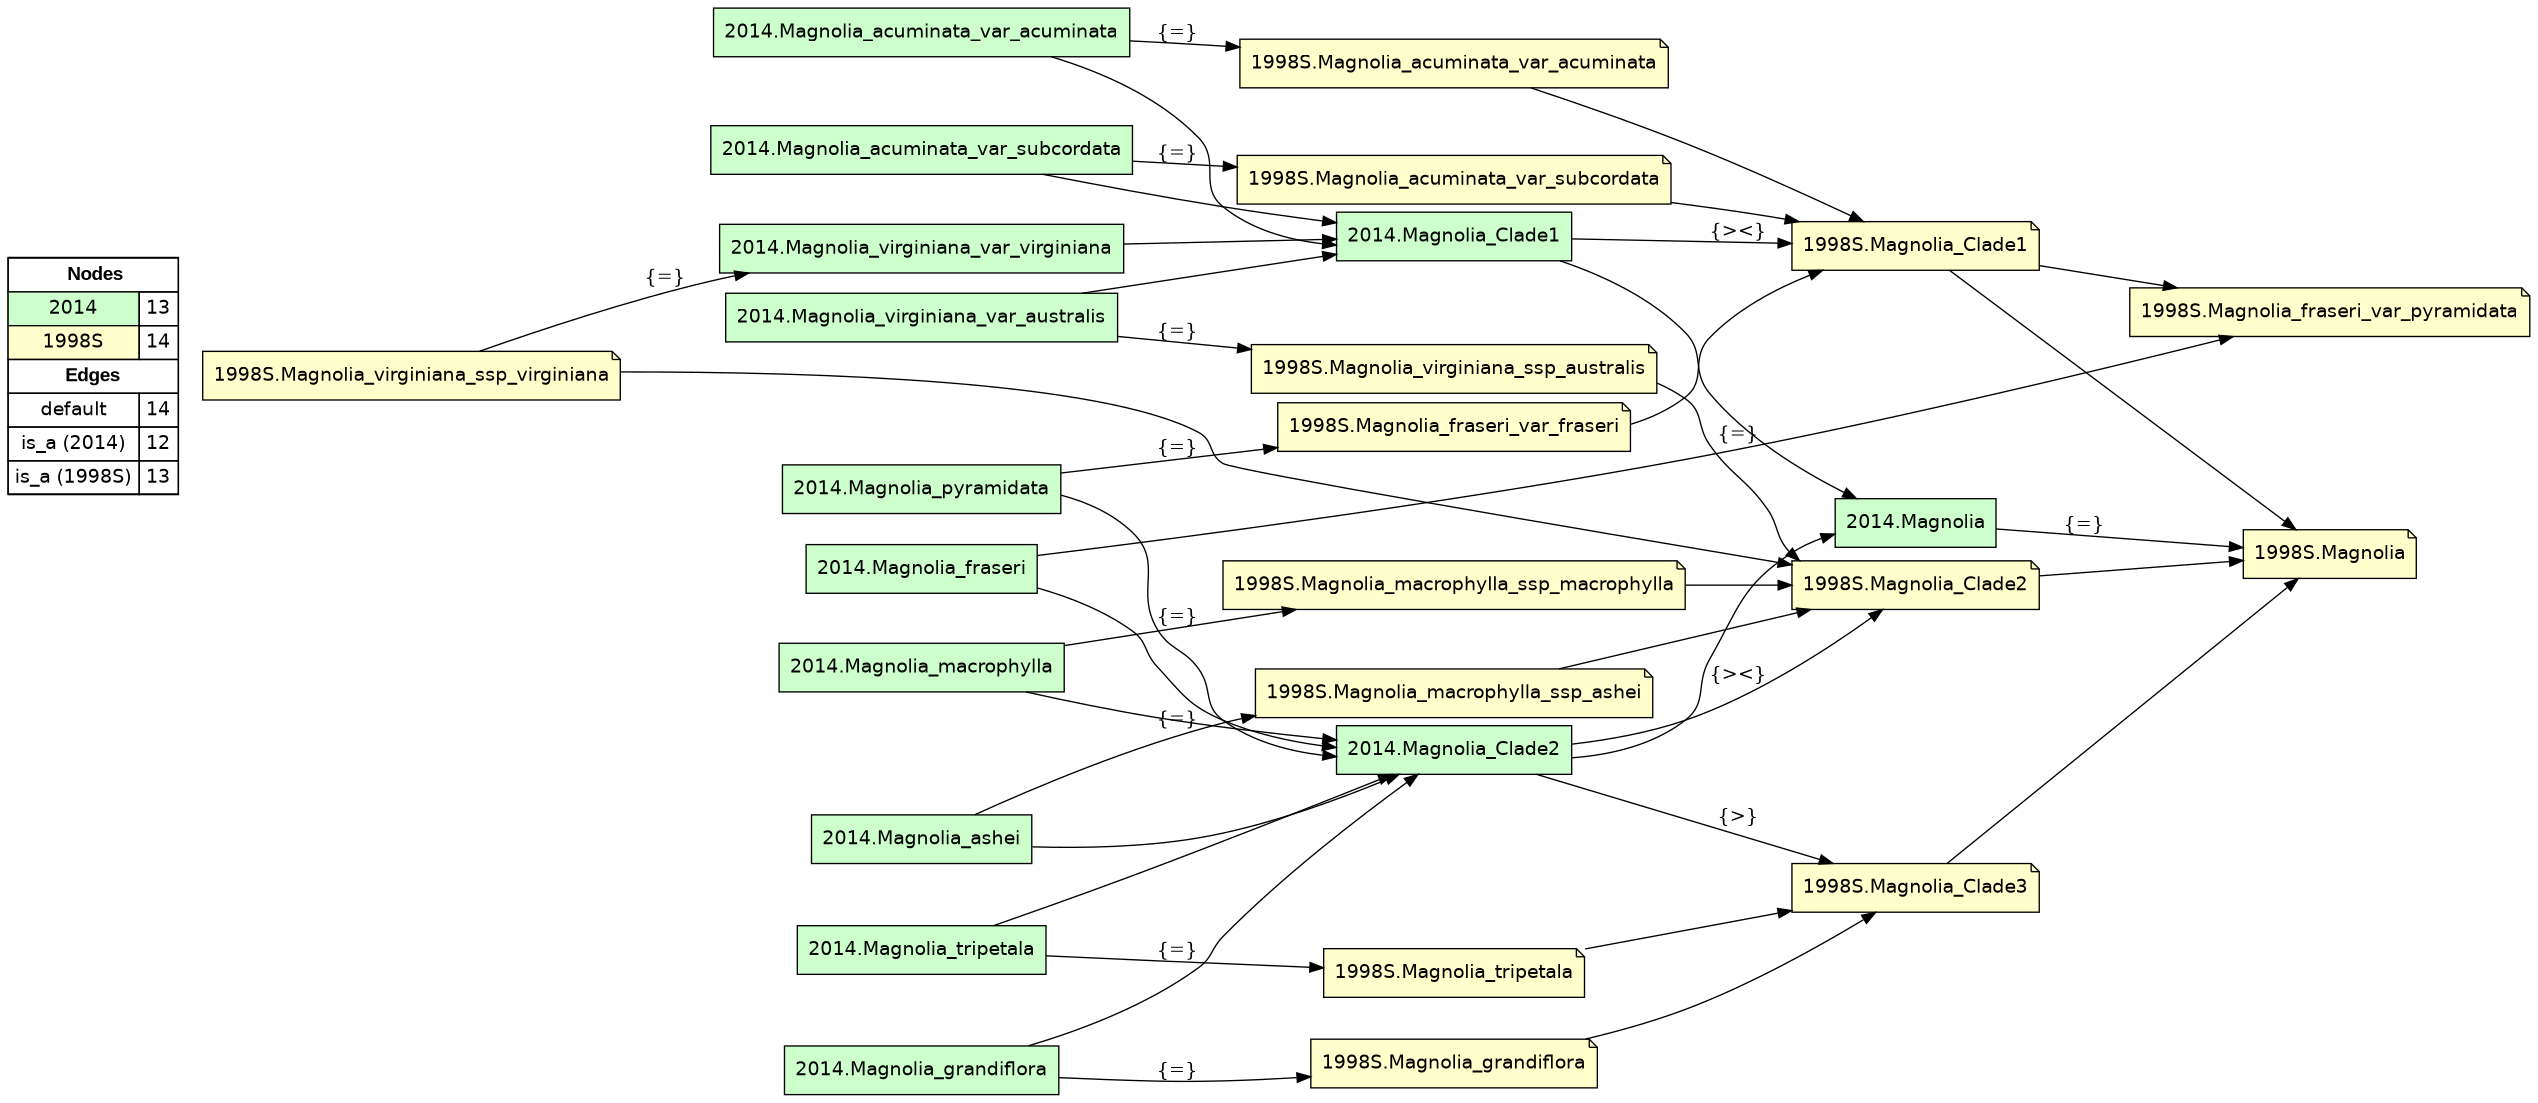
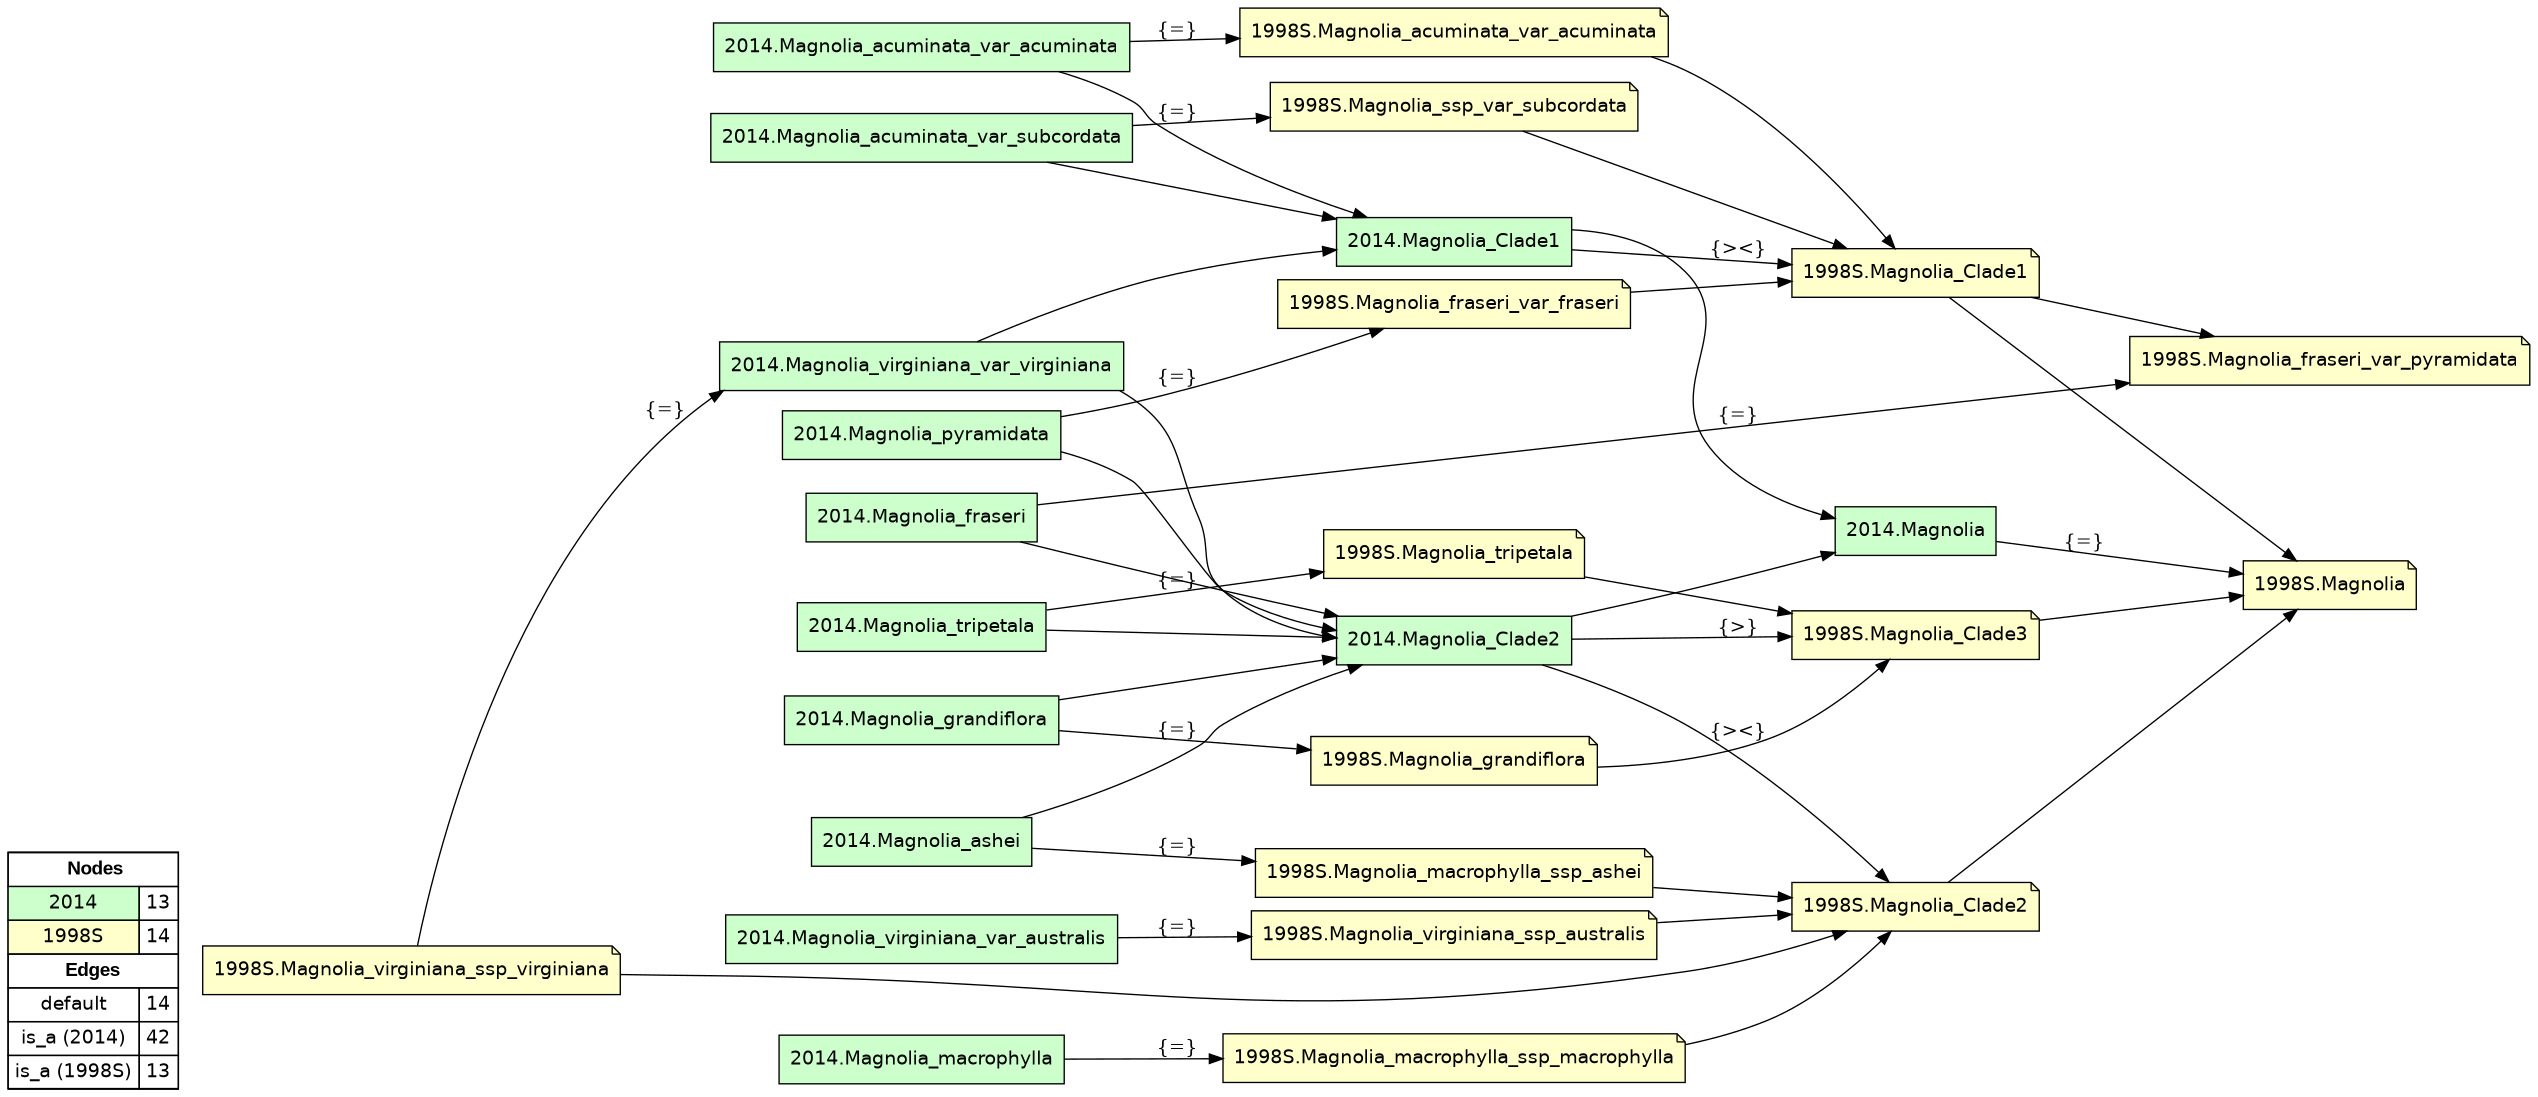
  digraph {
    rankdir=LR
    node [fillcolor="#FFFFCC" fontname=helvetica shape=box style=filled]
    edge [color="#000000" constraint=true dir=forward penwidth=1 style=solid]
-   n1 [fillcolor=white label=<   <TABLE BORDER="0" CELLBORDER="1" CELLSPACING="0" CELLPADDING="4">  <TR> <TD COLSPAN="2"><font face="Arial Black"> Nodes</font></TD> </TR>  <TR>   <TD bgcolor="#CCFFCC" fontname="helvetica">2014</TD>   <TD>13</TD>   </TR>  <TR>   <TD bgcolor="#FFFFCC" fontname="helvetica">1998S</TD>   <TD>14</TD>   </TR>  <TR> <TD COLSPAN="2"><font face = "Arial Black"> Edges </font></TD> </TR>  <TR>   <TD><font color ="#000000">default</font></TD><TD>14</TD> </TR> <TR>   <TD><font color ="#000000">is_a (2014)</font></TD><TD>12</TD> </TR> <TR>   <TD><font color ="#000000">is_a (1998S)</font></TD><TD>13</TD> </TR> </TABLE>   > margin=0]
+   n1 [fillcolor=white label=<   <TABLE BORDER="0" CELLBORDER="1" CELLSPACING="0" CELLPADDING="4">  <TR> <TD COLSPAN="2"><font face="Arial Black"> Nodes</font></TD> </TR>  <TR>   <TD bgcolor="#CCFFCC" fontname="helvetica">2014</TD>   <TD>13</TD>   </TR>  <TR>   <TD bgcolor="#FFFFCC" fontname="helvetica">1998S</TD>   <TD>14</TD>   </TR>  <TR> <TD COLSPAN="2"><font face = "Arial Black"> Edges </font></TD> </TR>  <TR>   <TD><font color ="#000000">default</font></TD><TD>14</TD> </TR> <TR>   <TD><font color ="#000000">is_a (2014)</font></TD><TD>42</TD> </TR> <TR>   <TD><font color ="#000000">is_a (1998S)</font></TD><TD>13</TD> </TR> </TABLE>   > margin=0]
    "2014.Magnolia_tripetala" [fillcolor="#CCFFCC"]
    "2014.Magnolia_Clade2" [fillcolor="#CCFFCC"]
    "1998S.Magnolia_tripetala" [shape=note]
    "2014.Magnolia" [fillcolor="#CCFFCC"]
    "1998S.Magnolia_Clade2" [shape=note]
    "1998S.Magnolia_Clade3" [shape=note]
    "2014.Magnolia_fraseri" [fillcolor="#CCFFCC"]
    "1998S.Magnolia_fraseri_var_pyramidata" [shape=note]
    "2014.Magnolia_acuminata_var_subcordata" [fillcolor="#CCFFCC"]
    "2014.Magnolia_Clade1" [fillcolor="#CCFFCC"]
-   "1998S.Magnolia_acuminata_var_subcordata" [shape=note]
+   "1998S.Magnolia_acuminata_var_subcordata" [shape=note label="1998S.Magnolia_ssp_var_subcordata"]
    "1998S.Magnolia_Clade1" [shape=note]
    "2014.Magnolia_ashei" [fillcolor="#CCFFCC"]
    "1998S.Magnolia_macrophylla_ssp_ashei" [shape=note]
    "2014.Magnolia_grandiflora" [fillcolor="#CCFFCC"]
    "1998S.Magnolia_grandiflora" [shape=note]
    "2014.Magnolia_virginiana_var_australis" [fillcolor="#CCFFCC"]
    "1998S.Magnolia_virginiana_ssp_australis" [shape=note]
    "1998S.Magnolia" [shape=note]
    "2014.Magnolia_acuminata_var_acuminata" [fillcolor="#CCFFCC"]
    "1998S.Magnolia_acuminata_var_acuminata" [shape=note]
    "2014.Magnolia_virginiana_var_virginiana" [fillcolor="#CCFFCC"]
    "1998S.Magnolia_virginiana_ssp_virginiana" [shape=note]
    "2014.Magnolia_macrophylla" [fillcolor="#CCFFCC"]
    "1998S.Magnolia_macrophylla_ssp_macrophylla" [shape=note]
    "2014.Magnolia_pyramidata" [fillcolor="#CCFFCC"]
    "1998S.Magnolia_fraseri_var_fraseri" [shape=note]
    subgraph sub_1 {
      rank=source
      n1
    }
    "2014.Magnolia_tripetala" -> "2014.Magnolia_Clade2"
    "2014.Magnolia_tripetala" -> "1998S.Magnolia_tripetala" [label="{=}"]
    "2014.Magnolia_Clade2" -> "2014.Magnolia"
    "2014.Magnolia_Clade2" -> "1998S.Magnolia_Clade2" [label="{><}"]
    "2014.Magnolia_Clade2" -> "1998S.Magnolia_Clade3" [label="{>}"]
    "1998S.Magnolia_tripetala" -> "1998S.Magnolia_Clade3"
    "2014.Magnolia" -> "1998S.Magnolia" [label="{=}"]
    "1998S.Magnolia_Clade2" -> "1998S.Magnolia"
    "1998S.Magnolia_Clade3" -> "1998S.Magnolia"
    "2014.Magnolia_fraseri" -> "2014.Magnolia_Clade2"
    "2014.Magnolia_fraseri" -> "1998S.Magnolia_fraseri_var_pyramidata" [label="{=}"]
    "2014.Magnolia_acuminata_var_subcordata" -> "2014.Magnolia_Clade1"
    "2014.Magnolia_acuminata_var_subcordata" -> "1998S.Magnolia_acuminata_var_subcordata" [label="{=}"]
    "2014.Magnolia_Clade1" -> "2014.Magnolia"
    "2014.Magnolia_Clade1" -> "1998S.Magnolia_Clade1" [label="{><}"]
    "1998S.Magnolia_acuminata_var_subcordata" -> "1998S.Magnolia_Clade1"
    "1998S.Magnolia_Clade1" -> "1998S.Magnolia_fraseri_var_pyramidata"
    "1998S.Magnolia_Clade1" -> "1998S.Magnolia"
    "2014.Magnolia_ashei" -> "2014.Magnolia_Clade2"
    "2014.Magnolia_ashei" -> "1998S.Magnolia_macrophylla_ssp_ashei" [label="{=}"]
    "1998S.Magnolia_macrophylla_ssp_ashei" -> "1998S.Magnolia_Clade2"
    "2014.Magnolia_grandiflora" -> "2014.Magnolia_Clade2"
    "2014.Magnolia_grandiflora" -> "1998S.Magnolia_grandiflora" [label="{=}"]
    "1998S.Magnolia_grandiflora" -> "1998S.Magnolia_Clade3"
-   "2014.Magnolia_virginiana_var_australis" -> "2014.Magnolia_Clade1"
    "2014.Magnolia_virginiana_var_australis" -> "1998S.Magnolia_virginiana_ssp_australis" [label="{=}"]
    "1998S.Magnolia_virginiana_ssp_australis" -> "1998S.Magnolia_Clade2"
    "2014.Magnolia_acuminata_var_acuminata" -> "2014.Magnolia_Clade1"
    "2014.Magnolia_acuminata_var_acuminata" -> "1998S.Magnolia_acuminata_var_acuminata" [label="{=}"]
    "1998S.Magnolia_acuminata_var_acuminata" -> "1998S.Magnolia_Clade1"
    "2014.Magnolia_virginiana_var_virginiana" -> "2014.Magnolia_Clade1"
    "1998S.Magnolia_virginiana_ssp_virginiana" -> "1998S.Magnolia_Clade2"
    "1998S.Magnolia_virginiana_ssp_virginiana" -> "2014.Magnolia_virginiana_var_virginiana" [label="{=}"]
-   "2014.Magnolia_macrophylla" -> "2014.Magnolia_Clade2"
+   "2014.Magnolia_virginiana_var_virginiana" -> "2014.Magnolia_Clade2"
    "2014.Magnolia_macrophylla" -> "1998S.Magnolia_macrophylla_ssp_macrophylla" [label="{=}"]
    "1998S.Magnolia_macrophylla_ssp_macrophylla" -> "1998S.Magnolia_Clade2"
    "2014.Magnolia_pyramidata" -> "2014.Magnolia_Clade2"
    "2014.Magnolia_pyramidata" -> "1998S.Magnolia_fraseri_var_fraseri" [label="{=}"]
    "1998S.Magnolia_fraseri_var_fraseri" -> "1998S.Magnolia_Clade1"
  }
